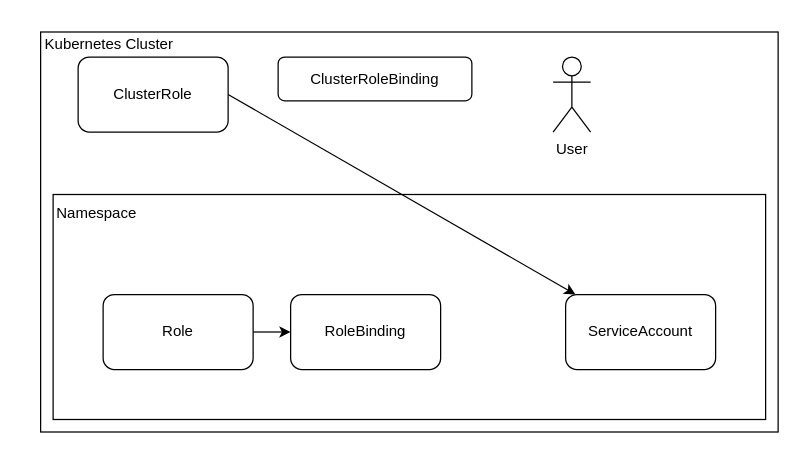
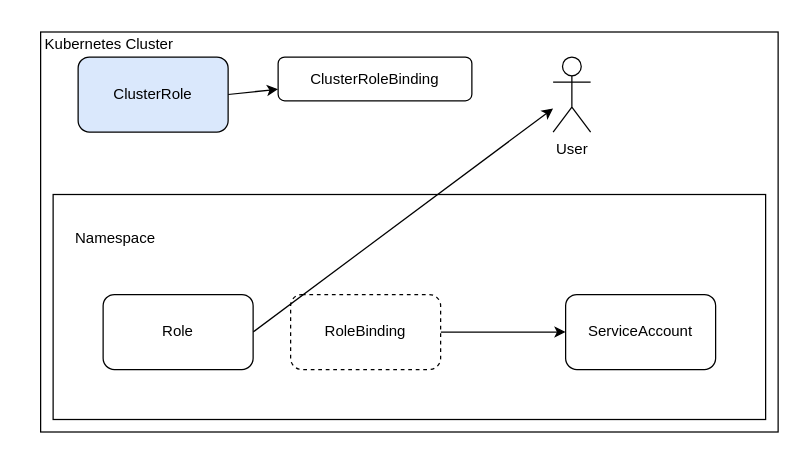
  <mxCell id="0" />
  <mxCell id="1" parent="0" />
  <mxCell id="2" value="" style="rounded=0;whiteSpace=wrap;html=1;" vertex="1" parent="1"><mxGeometry x="32" y="25" width="590" height="320" as="geometry" /></mxCell>
  <mxCell id="3" value="" style="rounded=0;whiteSpace=wrap;html=1;" vertex="1" parent="1"><mxGeometry x="42" y="155" width="570" height="180" as="geometry" /></mxCell>
- <mxCell id="4" style="edgeStyle=none;html=1;exitX=1;exitY=0.5;exitDx=0;exitDy=0;" edge="1" parent="1" source="5" target="12"><mxGeometry relative="1" as="geometry" /></mxCell>
- <mxCell id="5" value="ClusterRole" style="rounded=1;whiteSpace=wrap;html=1;" vertex="1" parent="1"><mxGeometry x="62" y="45" width="120" height="60" as="geometry" /></mxCell>
+ <mxCell id="4" style="edgeStyle=none;html=1;exitX=1;exitY=0.5;exitDx=0;exitDy=0;" edge="1" parent="1" source="5" target="6"><mxGeometry relative="1" as="geometry" /></mxCell>
+ <mxCell id="5" value="ClusterRole" style="rounded=1;whiteSpace=wrap;html=1;fillColor=#dae8fc;" vertex="1" parent="1"><mxGeometry x="62" y="45" width="120" height="60" as="geometry" /></mxCell>
  <mxCell id="6" value="ClusterRoleBinding" style="rounded=1;whiteSpace=wrap;html=1;" vertex="1" parent="1"><mxGeometry x="222" y="45" width="155" height="35" as="geometry" /></mxCell>
- <mxCell id="8" value="RoleBinding" style="rounded=1;whiteSpace=wrap;html=1;" vertex="1" parent="1"><mxGeometry x="232" y="235" width="120" height="60" as="geometry" /></mxCell>
- <mxCell id="9" style="edgeStyle=none;html=1;exitX=1;exitY=0.5;exitDx=0;exitDy=0;entryX=0;entryY=0.5;entryDx=0;entryDy=0;" edge="1" parent="1" source="10" target="8"><mxGeometry relative="1" as="geometry" /></mxCell>
+ <mxCell id="7" style="edgeStyle=none;html=1;exitX=1;exitY=0.5;exitDx=0;exitDy=0;entryX=0;entryY=0.5;entryDx=0;entryDy=0;" edge="1" parent="1" source="8" target="12"><mxGeometry relative="1" as="geometry" /></mxCell>
+ <mxCell id="8" value="RoleBinding" style="rounded=1;whiteSpace=wrap;html=1;dashed=1;" vertex="1" parent="1"><mxGeometry x="232" y="235" width="120" height="60" as="geometry" /></mxCell>
+ <mxCell id="9" style="edgeStyle=none;html=1;exitX=1;exitY=0.5;exitDx=0;exitDy=0;" edge="1" parent="1" source="10" target="11"><mxGeometry relative="1" as="geometry" /></mxCell>
  <mxCell id="10" value="Role" style="rounded=1;whiteSpace=wrap;html=1;" vertex="1" parent="1"><mxGeometry x="82" y="235" width="120" height="60" as="geometry" /></mxCell>
  <mxCell id="11" value="User" style="shape=umlActor;verticalLabelPosition=bottom;verticalAlign=top;html=1;outlineConnect=0;" vertex="1" parent="1"><mxGeometry x="442" y="45" width="30" height="60" as="geometry" /></mxCell>
  <mxCell id="12" value="ServiceAccount" style="rounded=1;whiteSpace=wrap;html=1;" vertex="1" parent="1"><mxGeometry x="452" y="235" width="120" height="60" as="geometry" /></mxCell>
- <mxCell id="13" value="Namespace" style="text;html=1;strokeColor=none;fillColor=none;align=center;verticalAlign=middle;whiteSpace=wrap;rounded=0;" vertex="1" parent="1"><mxGeometry x="47" y="155" width="60" height="30" as="geometry" /></mxCell>
+ <mxCell id="13" value="Namespace" style="text;html=1;strokeColor=none;fillColor=none;align=center;verticalAlign=middle;whiteSpace=wrap;rounded=0;" vertex="1" parent="1"><mxGeometry x="62" y="175" width="60" height="30" as="geometry" /></mxCell>
  <mxCell id="14" value="Kubernetes Cluster" style="text;html=1;strokeColor=none;fillColor=none;align=center;verticalAlign=middle;whiteSpace=wrap;rounded=0;" vertex="1" parent="1"><mxGeometry x="20" y="20" width="134" height="30" as="geometry" /></mxCell>
